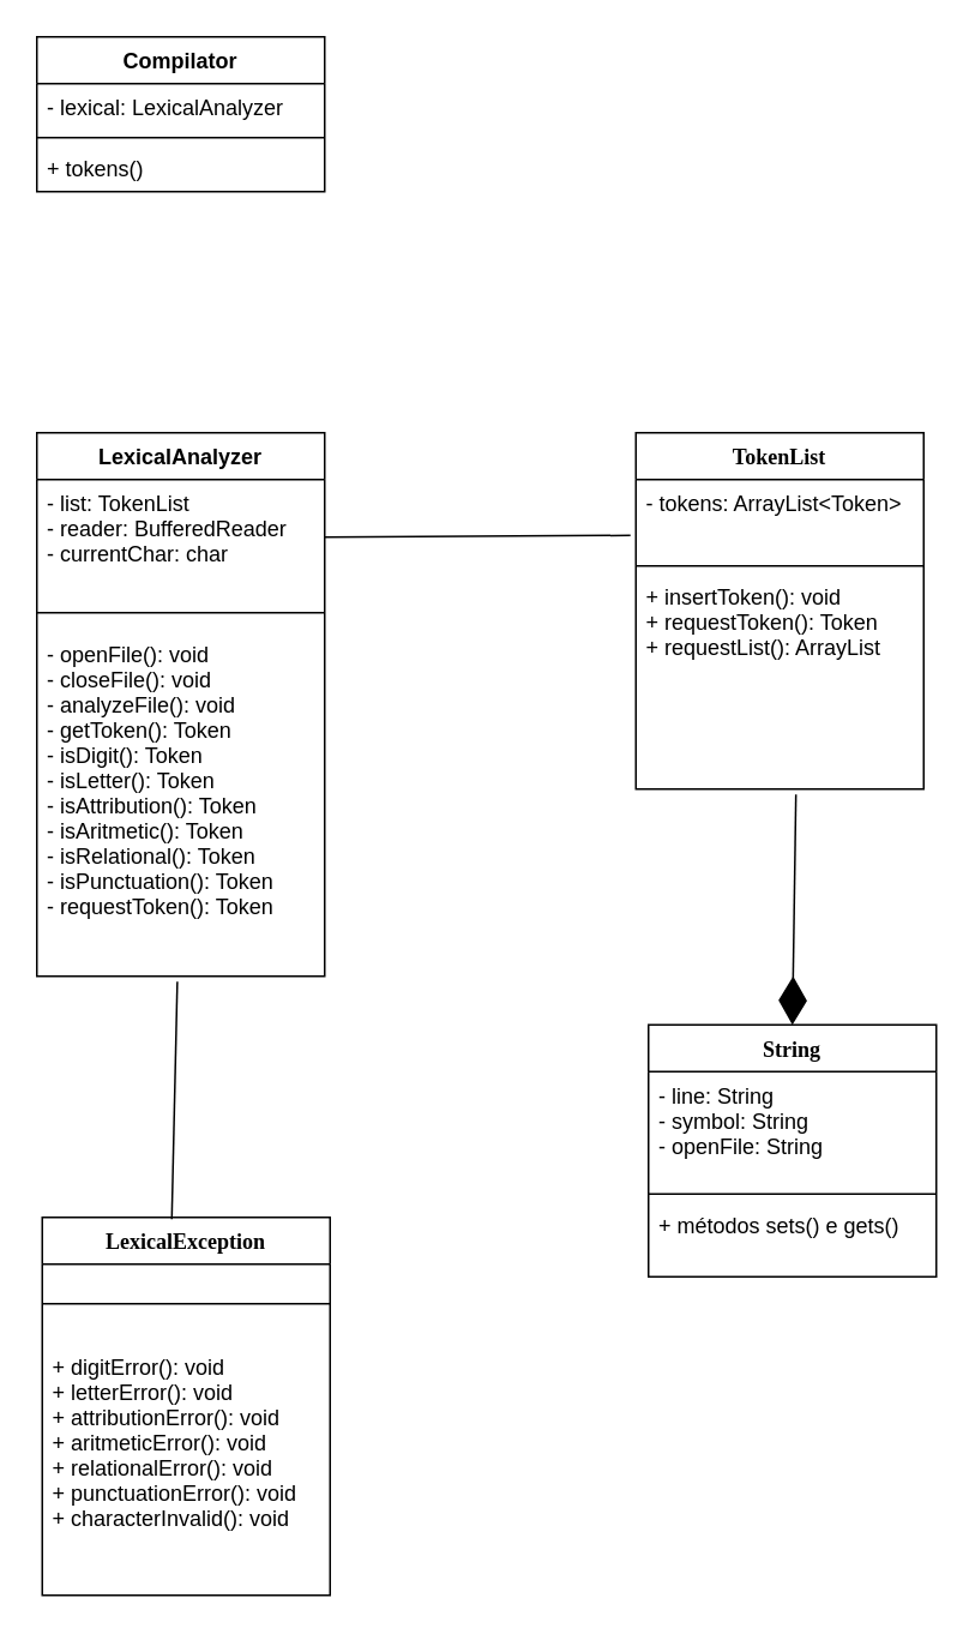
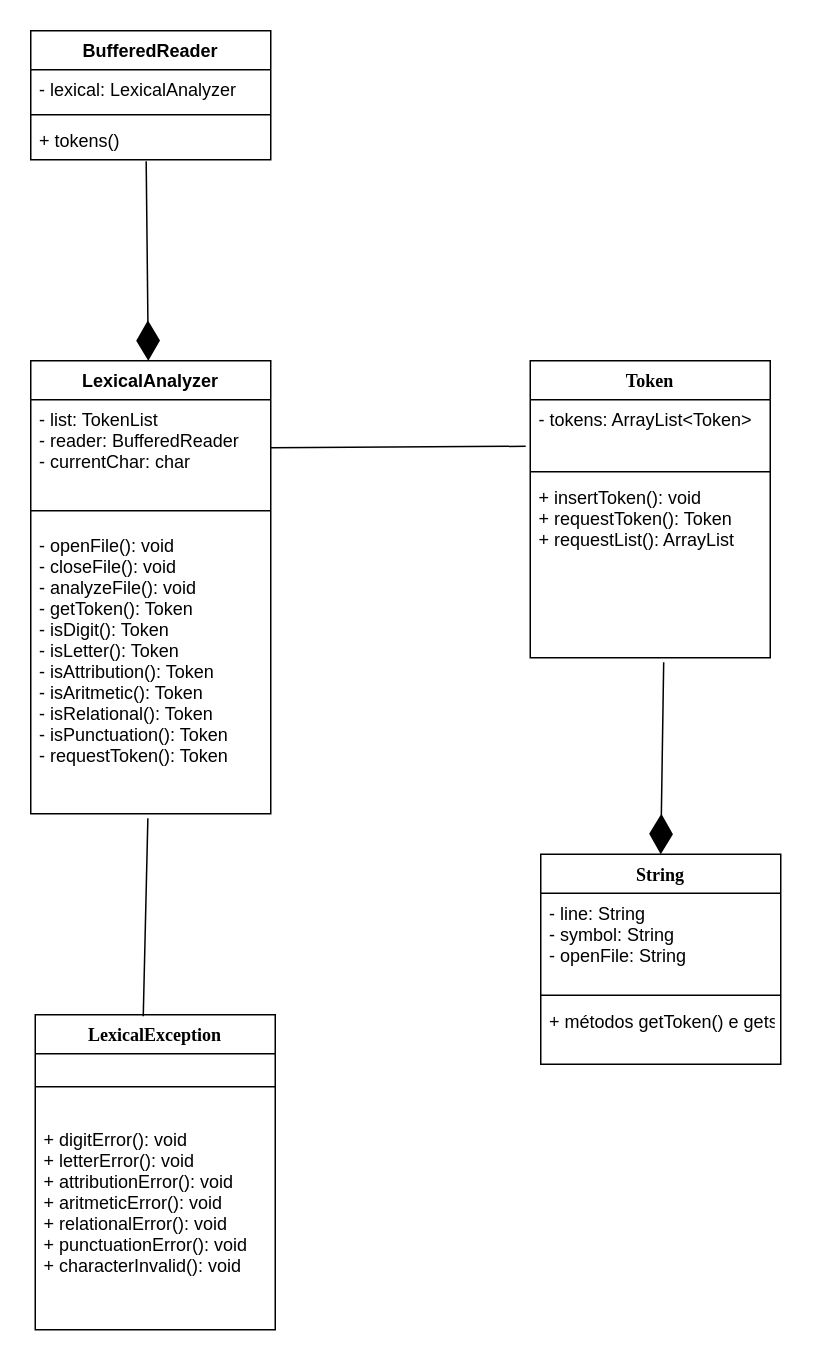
  <mxCell id="0" />
  <mxCell id="1" parent="0" />
- <mxCell id="2" value="Compilator" style="swimlane;fontStyle=1;align=center;verticalAlign=top;childLayout=stackLayout;horizontal=1;startSize=26;horizontalStack=0;resizeParent=1;resizeParentMax=0;resizeLast=0;collapsible=1;marginBottom=0;" vertex="1" parent="1"><mxGeometry x="20" y="20" width="160" height="86" as="geometry" /></mxCell>
+ <mxCell id="2" value="BufferedReader" style="swimlane;fontStyle=1;align=center;verticalAlign=top;childLayout=stackLayout;horizontal=1;startSize=26;horizontalStack=0;resizeParent=1;resizeParentMax=0;resizeLast=0;collapsible=1;marginBottom=0;" vertex="1" parent="1"><mxGeometry x="20" y="20" width="160" height="86" as="geometry" /></mxCell>
  <mxCell id="3" value="- lexical: LexicalAnalyzer" style="text;strokeColor=none;fillColor=none;align=left;verticalAlign=top;spacingLeft=4;spacingRight=4;overflow=hidden;rotatable=0;points=[[0,0.5],[1,0.5]];portConstraint=eastwest;" vertex="1" parent="2"><mxGeometry y="26" width="160" height="26" as="geometry" /></mxCell>
  <mxCell id="4" value="" style="line;strokeWidth=1;fillColor=none;align=left;verticalAlign=middle;spacingTop=-1;spacingLeft=3;spacingRight=3;rotatable=0;labelPosition=right;points=[];portConstraint=eastwest;" vertex="1" parent="2"><mxGeometry y="52" width="160" height="8" as="geometry" /></mxCell>
  <mxCell id="5" value="+ tokens()" style="text;strokeColor=none;fillColor=none;align=left;verticalAlign=top;spacingLeft=4;spacingRight=4;overflow=hidden;rotatable=0;points=[[0,0.5],[1,0.5]];portConstraint=eastwest;" vertex="1" parent="2"><mxGeometry y="60" width="160" height="26" as="geometry" /></mxCell>
  <mxCell id="6" value="LexicalAnalyzer" style="swimlane;fontStyle=1;align=center;verticalAlign=top;childLayout=stackLayout;horizontal=1;startSize=26;horizontalStack=0;resizeParent=1;resizeParentMax=0;resizeLast=0;collapsible=1;marginBottom=0;" vertex="1" parent="1"><mxGeometry x="20" y="240" width="160" height="302" as="geometry" /></mxCell>
  <mxCell id="7" value="- list: TokenList&#10;- reader: BufferedReader&#10;- currentChar: char" style="text;strokeColor=none;fillColor=none;align=left;verticalAlign=top;spacingLeft=4;spacingRight=4;overflow=hidden;rotatable=0;points=[[0,0.5],[1,0.5]];portConstraint=eastwest;" vertex="1" parent="6"><mxGeometry y="26" width="160" height="64" as="geometry" /></mxCell>
  <mxCell id="8" value="" style="line;strokeWidth=1;fillColor=none;align=left;verticalAlign=middle;spacingTop=-1;spacingLeft=3;spacingRight=3;rotatable=0;labelPosition=right;points=[];portConstraint=eastwest;" vertex="1" parent="6"><mxGeometry y="90" width="160" height="20" as="geometry" /></mxCell>
  <mxCell id="9" value="- openFile(): void&#10;- closeFile(): void&#10;- analyzeFile(): void&#10;- getToken(): Token&#10;- isDigit(): Token&#10;- isLetter(): Token&#10;- isAttribution(): Token&#10;- isAritmetic(): Token&#10;- isRelational(): Token&#10;- isPunctuation(): Token&#10;- requestToken(): Token" style="text;strokeColor=none;fillColor=none;align=left;verticalAlign=top;spacingLeft=4;spacingRight=4;overflow=hidden;rotatable=0;points=[[0,0.5],[1,0.5]];portConstraint=eastwest;" vertex="1" parent="6"><mxGeometry y="110" width="160" height="192" as="geometry" /></mxCell>
- <mxCell id="11" value="TokenList" style="swimlane;fontStyle=1;align=center;verticalAlign=top;childLayout=stackLayout;horizontal=1;startSize=26;horizontalStack=0;resizeParent=1;resizeParentMax=0;resizeLast=0;collapsible=1;marginBottom=0;fontFamily=Verdana;" vertex="1" parent="1"><mxGeometry x="353" y="240" width="160" height="198" as="geometry" /></mxCell>
+ <mxCell id="10" value="" style="endArrow=diamondThin;endFill=1;endSize=24;html=1;fontFamily=Verdana;exitX=0.481;exitY=1.038;exitDx=0;exitDy=0;exitPerimeter=0;" edge="1" parent="1" source="5" target="6"><mxGeometry width="160" relative="1" as="geometry"><mxPoint x="20" y="570" as="sourcePoint" /><mxPoint x="180" y="570" as="targetPoint" /></mxGeometry></mxCell>
+ <mxCell id="11" value="Token" style="swimlane;fontStyle=1;align=center;verticalAlign=top;childLayout=stackLayout;horizontal=1;startSize=26;horizontalStack=0;resizeParent=1;resizeParentMax=0;resizeLast=0;collapsible=1;marginBottom=0;fontFamily=Verdana;" vertex="1" parent="1"><mxGeometry x="353" y="240" width="160" height="198" as="geometry" /></mxCell>
  <mxCell id="12" value="- tokens: ArrayList&lt;Token&gt;" style="text;strokeColor=none;fillColor=none;align=left;verticalAlign=top;spacingLeft=4;spacingRight=4;overflow=hidden;rotatable=0;points=[[0,0.5],[1,0.5]];portConstraint=eastwest;" vertex="1" parent="11"><mxGeometry y="26" width="160" height="44" as="geometry" /></mxCell>
  <mxCell id="13" value="" style="line;strokeWidth=1;fillColor=none;align=left;verticalAlign=middle;spacingTop=-1;spacingLeft=3;spacingRight=3;rotatable=0;labelPosition=right;points=[];portConstraint=eastwest;" vertex="1" parent="11"><mxGeometry y="70" width="160" height="8" as="geometry" /></mxCell>
  <mxCell id="14" value="+ insertToken(): void&#10;+ requestToken(): Token&#10;+ requestList(): ArrayList" style="text;strokeColor=none;fillColor=none;align=left;verticalAlign=top;spacingLeft=4;spacingRight=4;overflow=hidden;rotatable=0;points=[[0,0.5],[1,0.5]];portConstraint=eastwest;" vertex="1" parent="11"><mxGeometry y="78" width="160" height="120" as="geometry" /></mxCell>
  <mxCell id="15" value="LexicalException" style="swimlane;fontStyle=1;align=center;verticalAlign=top;childLayout=stackLayout;horizontal=1;startSize=26;horizontalStack=0;resizeParent=1;resizeParentMax=0;resizeLast=0;collapsible=1;marginBottom=0;fontFamily=Verdana;" vertex="1" parent="1"><mxGeometry x="23" y="676" width="160" height="210" as="geometry" /></mxCell>
  <mxCell id="16" value="" style="line;strokeWidth=1;fillColor=none;align=left;verticalAlign=middle;spacingTop=-1;spacingLeft=3;spacingRight=3;rotatable=0;labelPosition=right;points=[];portConstraint=eastwest;" vertex="1" parent="15"><mxGeometry y="26" width="160" height="44" as="geometry" /></mxCell>
  <mxCell id="17" value="+ digitError(): void&#10;+ letterError(): void&#10;+ attributionError(): void&#10;+ aritmeticError(): void&#10;+ relationalError(): void&#10;+ punctuationError(): void&#10;+ characterInvalid(): void" style="text;strokeColor=none;fillColor=none;align=left;verticalAlign=top;spacingLeft=4;spacingRight=4;overflow=hidden;rotatable=0;points=[[0,0.5],[1,0.5]];portConstraint=eastwest;" vertex="1" parent="15"><mxGeometry y="70" width="160" height="140" as="geometry" /></mxCell>
  <mxCell id="18" value="String" style="swimlane;fontStyle=1;align=center;verticalAlign=top;childLayout=stackLayout;horizontal=1;startSize=26;horizontalStack=0;resizeParent=1;resizeParentMax=0;resizeLast=0;collapsible=1;marginBottom=0;fontFamily=Verdana;" vertex="1" parent="1"><mxGeometry x="360" y="569" width="160" height="140" as="geometry" /></mxCell>
  <mxCell id="19" value="- line: String&#10;- symbol: String&#10;- openFile: String" style="text;strokeColor=none;fillColor=none;align=left;verticalAlign=top;spacingLeft=4;spacingRight=4;overflow=hidden;rotatable=0;points=[[0,0.5],[1,0.5]];portConstraint=eastwest;" vertex="1" parent="18"><mxGeometry y="26" width="160" height="64" as="geometry" /></mxCell>
  <mxCell id="20" value="" style="line;strokeWidth=1;fillColor=none;align=left;verticalAlign=middle;spacingTop=-1;spacingLeft=3;spacingRight=3;rotatable=0;labelPosition=right;points=[];portConstraint=eastwest;" vertex="1" parent="18"><mxGeometry y="90" width="160" height="8" as="geometry" /></mxCell>
- <mxCell id="21" value="+ métodos sets() e gets()" style="text;strokeColor=none;fillColor=none;align=left;verticalAlign=top;spacingLeft=4;spacingRight=4;overflow=hidden;rotatable=0;points=[[0,0.5],[1,0.5]];portConstraint=eastwest;" vertex="1" parent="18"><mxGeometry y="98" width="160" height="42" as="geometry" /></mxCell>
+ <mxCell id="21" value="+ métodos getToken() e gets()" style="text;strokeColor=none;fillColor=none;align=left;verticalAlign=top;spacingLeft=4;spacingRight=4;overflow=hidden;rotatable=0;points=[[0,0.5],[1,0.5]];portConstraint=eastwest;" vertex="1" parent="18"><mxGeometry y="98" width="160" height="42" as="geometry" /></mxCell>
  <mxCell id="22" value="" style="endArrow=diamondThin;endFill=1;endSize=24;html=1;fontFamily=Verdana;exitX=0.556;exitY=1.025;exitDx=0;exitDy=0;exitPerimeter=0;entryX=0.5;entryY=0;entryDx=0;entryDy=0;" edge="1" parent="1" source="14" target="18"><mxGeometry width="160" relative="1" as="geometry"><mxPoint x="140" y="630" as="sourcePoint" /><mxPoint x="300" y="630" as="targetPoint" /></mxGeometry></mxCell>
  <mxCell id="23" value="" style="endArrow=none;html=1;fontFamily=Verdana;entryX=0.488;entryY=1.016;entryDx=0;entryDy=0;entryPerimeter=0;exitX=0.45;exitY=0.005;exitDx=0;exitDy=0;exitPerimeter=0;" edge="1" parent="1" source="15" target="9"><mxGeometry width="50" height="50" relative="1" as="geometry"><mxPoint x="-130" y="680" as="sourcePoint" /><mxPoint x="-80" y="630" as="targetPoint" /></mxGeometry></mxCell>
  <mxCell id="24" value="" style="endArrow=none;html=1;fontFamily=Verdana;exitX=1;exitY=0.5;exitDx=0;exitDy=0;entryX=-0.019;entryY=0.705;entryDx=0;entryDy=0;entryPerimeter=0;" edge="1" parent="1" source="7" target="12"><mxGeometry width="50" height="50" relative="1" as="geometry"><mxPoint x="270" y="530" as="sourcePoint" /><mxPoint x="320" y="480" as="targetPoint" /></mxGeometry></mxCell>
